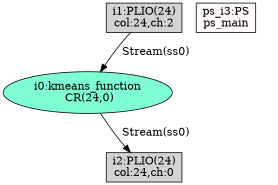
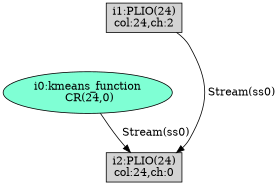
  digraph {
    node [fillcolor=lightgrey style=filled shape=box]
    "i0:kmeans_function\n CR(24,0)" [fillcolor=aquamarine shape=""]
    "i2:PLIO(24)\ncol:24,ch:0"
    "i1:PLIO(24)\ncol:24,ch:2"
-   "ps_i3:PS\nps_main" [fillcolor=snow]
    "i0:kmeans_function\n CR(24,0)" -> "i2:PLIO(24)\ncol:24,ch:0" [label=" Stream(ss0)"]
-   "i1:PLIO(24)\ncol:24,ch:2" -> "i0:kmeans_function\n CR(24,0)" [label=" Stream(ss0)"]
+   "i1:PLIO(24)\ncol:24,ch:2" -> "i2:PLIO(24)\ncol:24,ch:0" [label=" Stream(ss0)"]
  }
